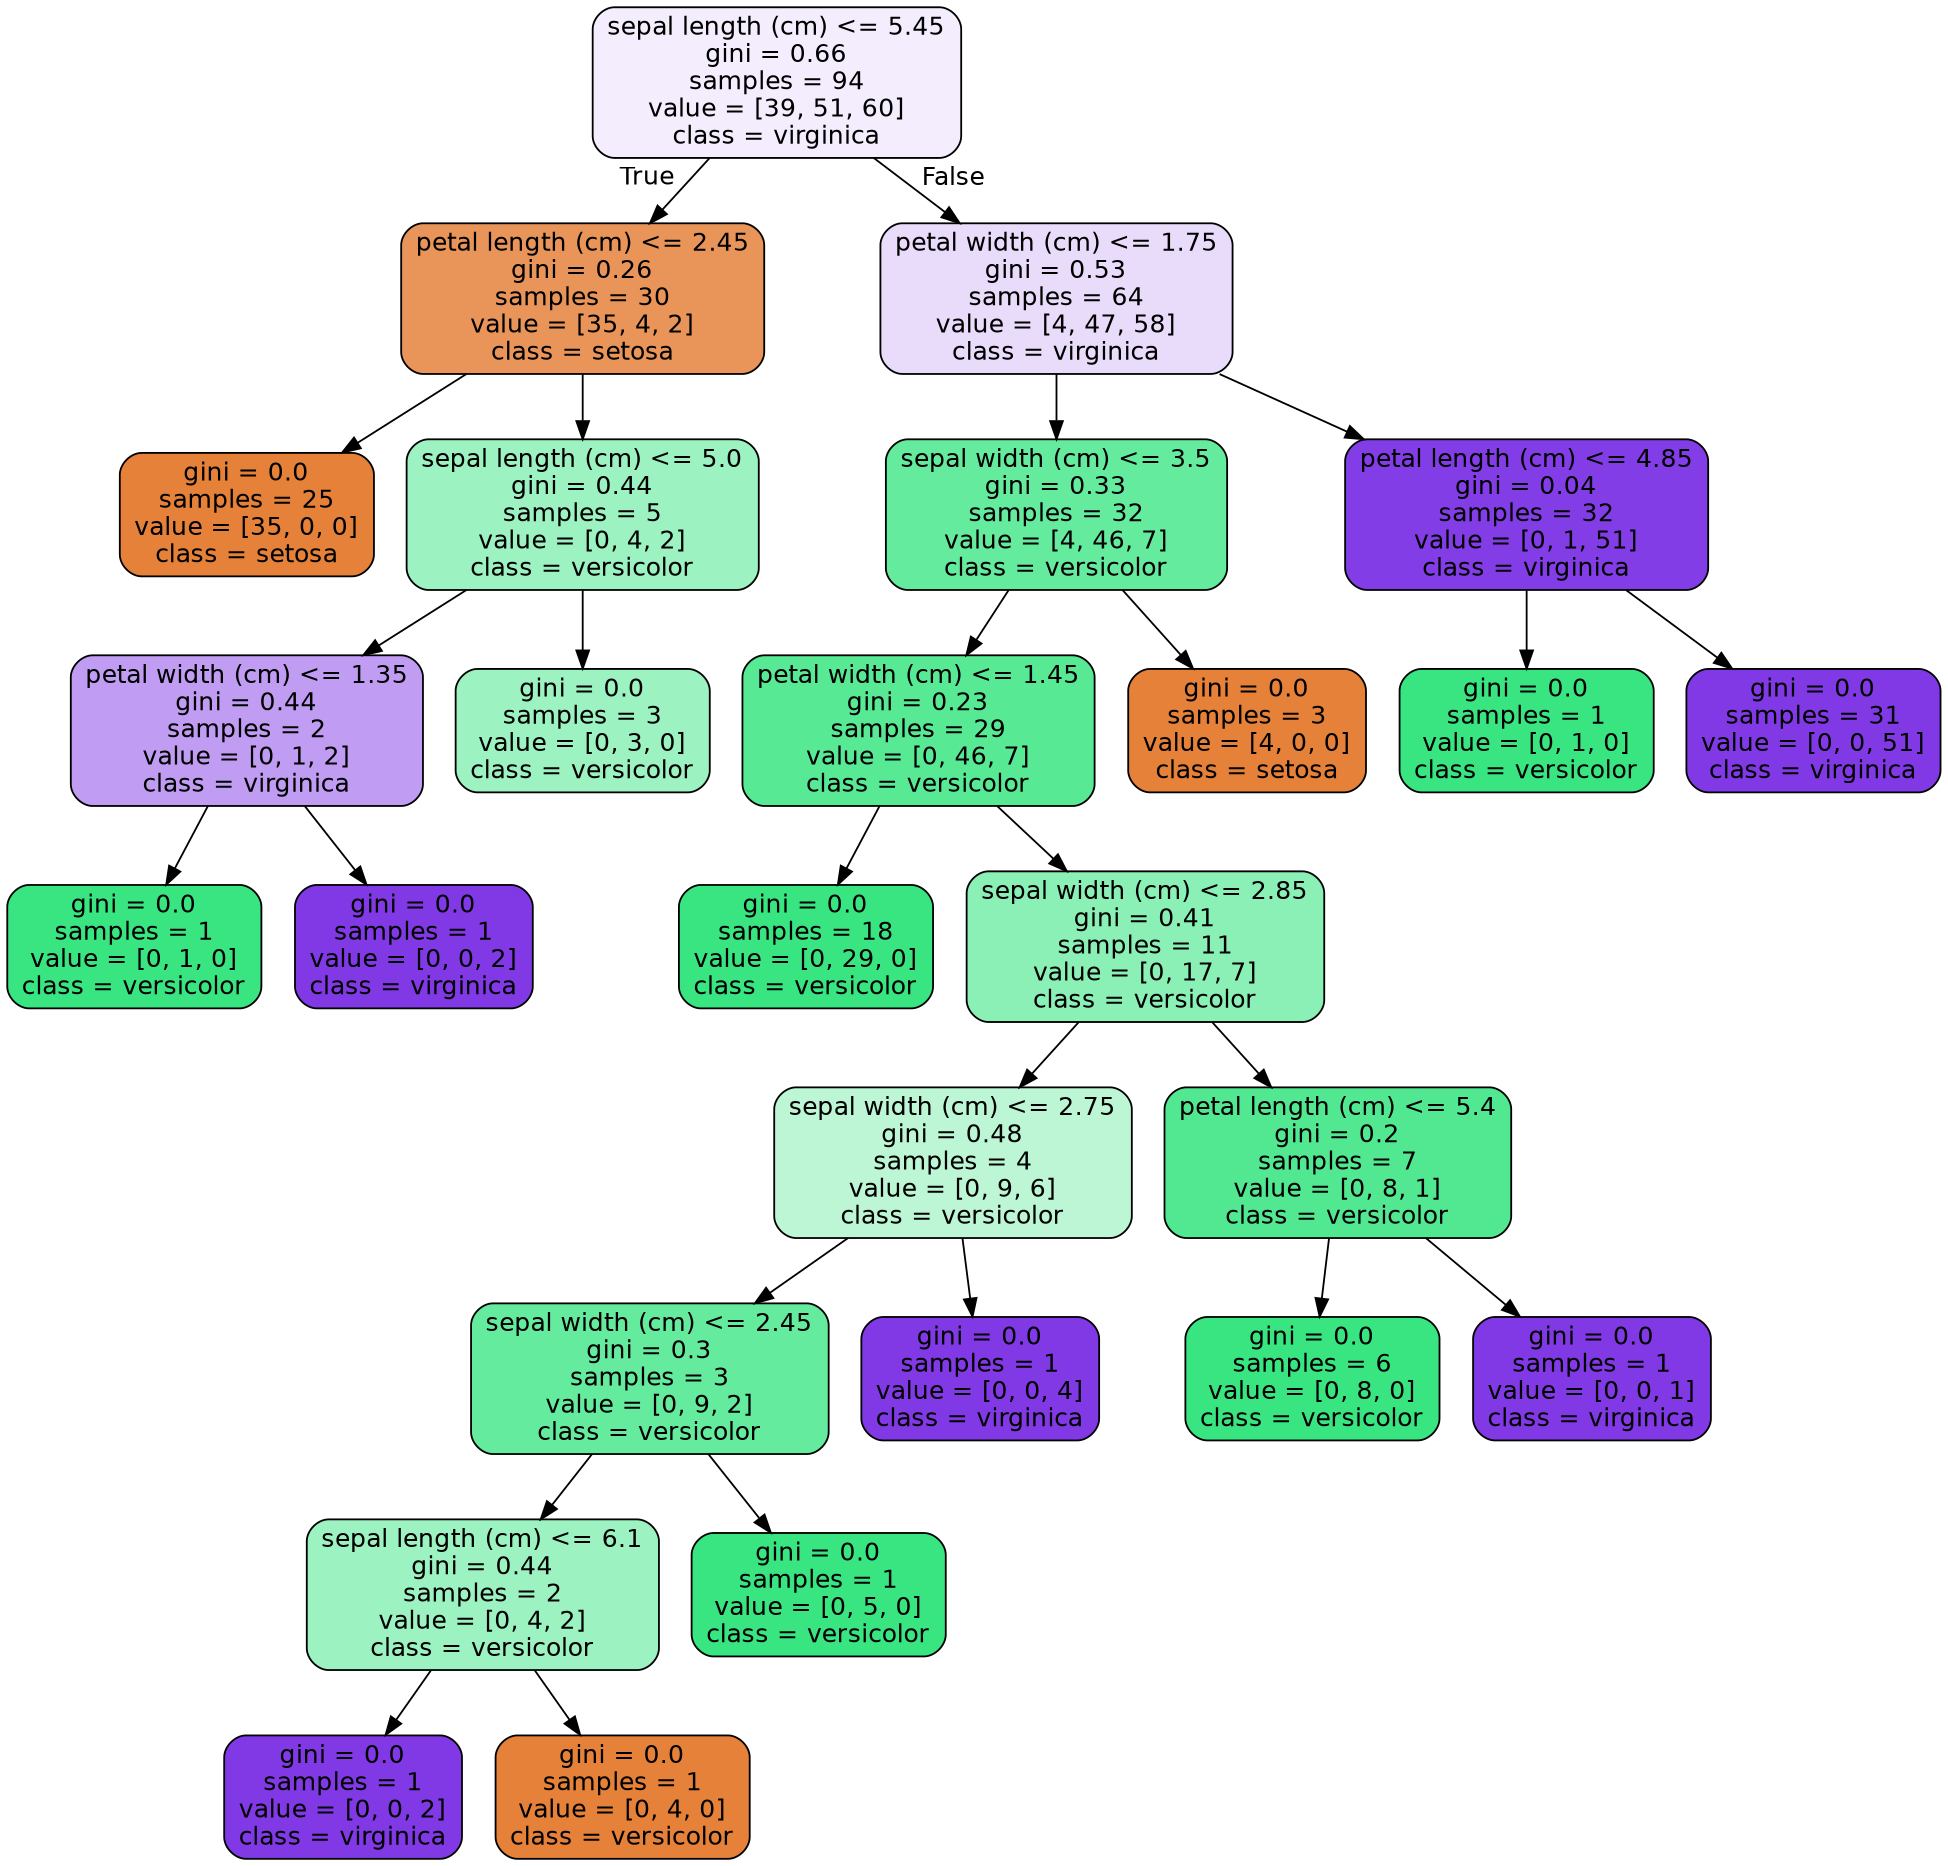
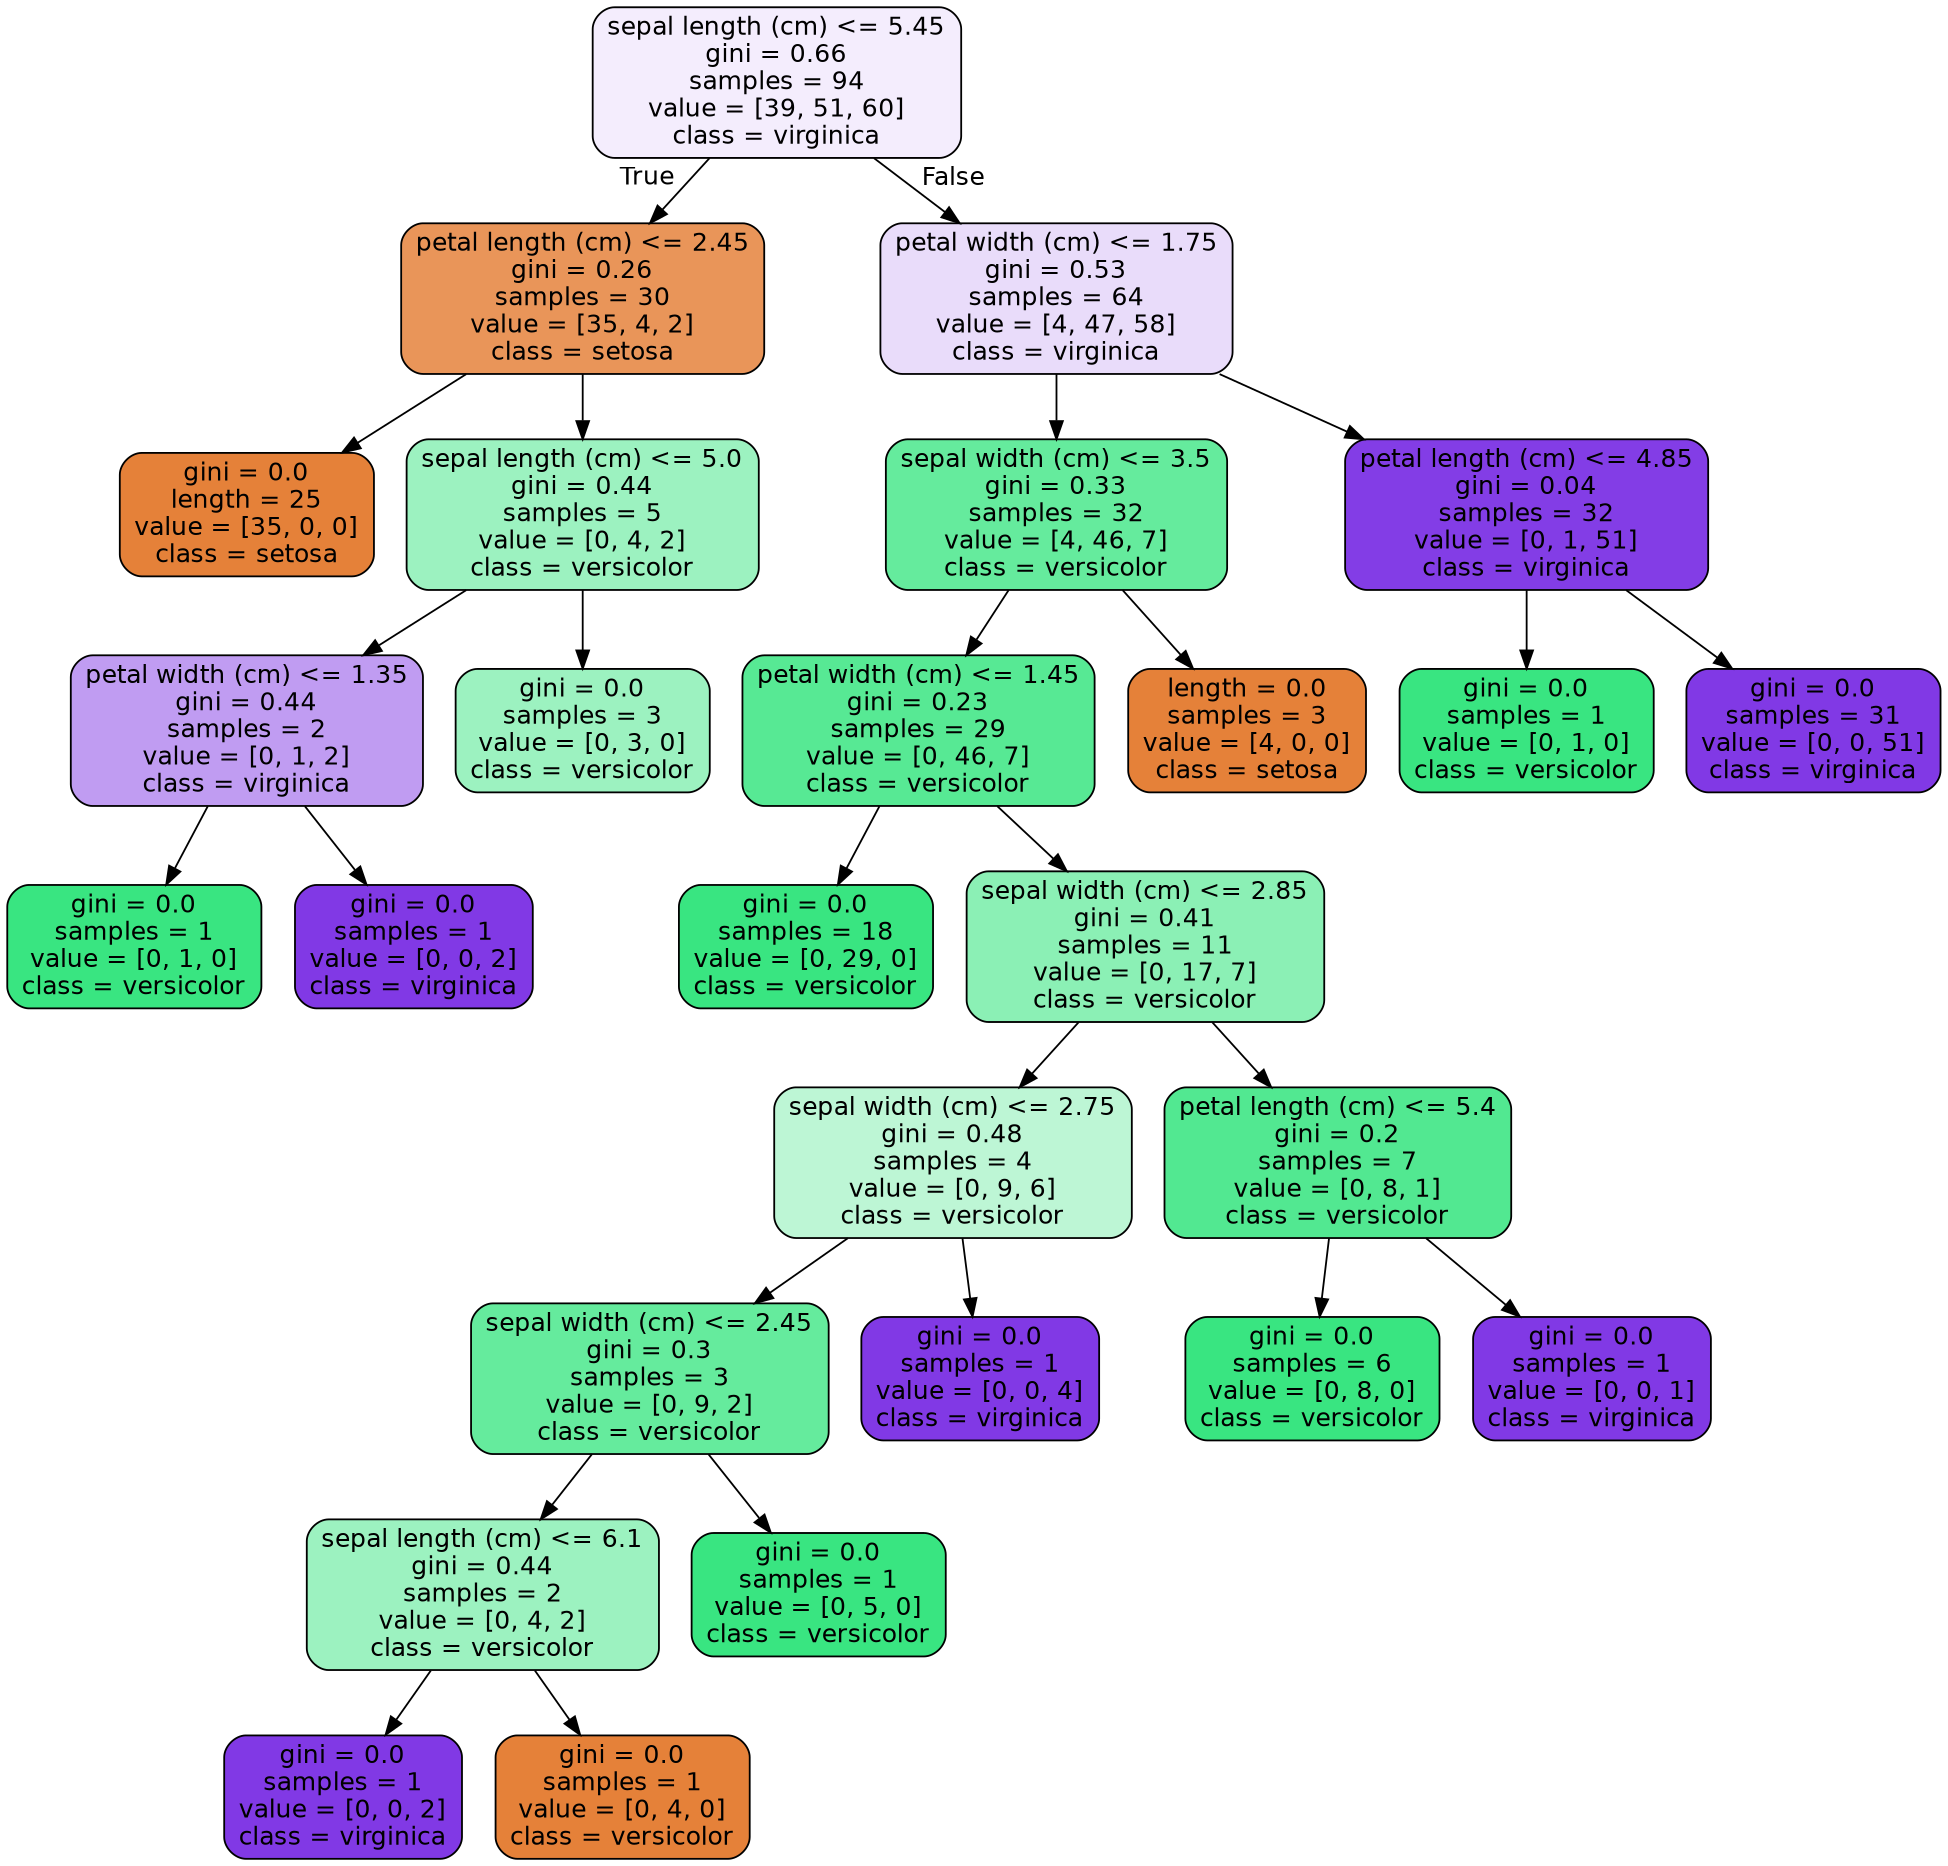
  digraph {
    node [color=black fillcolor="#39e581" fontname=helvetica shape=box style="filled, rounded"]
    edge [fontname=helvetica]
    n1 [fillcolor="#f4edfd" label="sepal length (cm) <= 5.45\ngini = 0.66\nsamples = 94\nvalue = [39, 51, 60]\nclass = virginica"]
    n2 [fillcolor="#e99559" label="petal length (cm) <= 2.45\ngini = 0.26\nsamples = 30\nvalue = [35, 4, 2]\nclass = setosa"]
    n3 [fillcolor="#e9dcfa" label="petal width (cm) <= 1.75\ngini = 0.53\nsamples = 64\nvalue = [4, 47, 58]\nclass = virginica"]
-   n4 [fillcolor="#e58139" label="gini = 0.0\nsamples = 25\nvalue = [35, 0, 0]\nclass = setosa"]
+   n4 [fillcolor="#e58139" label="gini = 0.0\nlength = 25\nvalue = [35, 0, 0]\nclass = setosa"]
    n5 [fillcolor="#9cf2c0" label="sepal length (cm) <= 5.0\ngini = 0.44\nsamples = 5\nvalue = [0, 4, 2]\nclass = versicolor"]
    n6 [fillcolor="#65eb9d" label="sepal width (cm) <= 3.5\ngini = 0.33\nsamples = 32\nvalue = [4, 46, 7]\nclass = versicolor"]
    n7 [fillcolor="#833de6" label="petal length (cm) <= 4.85\ngini = 0.04\nsamples = 32\nvalue = [0, 1, 51]\nclass = virginica"]
    n8 [fillcolor="#c09cf2" label="petal width (cm) <= 1.35\ngini = 0.44\nsamples = 2\nvalue = [0, 1, 2]\nclass = virginica"]
    n9 [fillcolor="#9cf2c0" label="gini = 0.0\nsamples = 3\nvalue = [0, 3, 0]\nclass = versicolor"]
    n10 [label="gini = 0.0\nsamples = 1\nvalue = [0, 1, 0]\nclass = versicolor"]
    n11 [fillcolor="#8139e5" label="gini = 0.0\nsamples = 1\nvalue = [0, 0, 2]\nclass = virginica"]
    n12 [fillcolor="#57e994" label="petal width (cm) <= 1.45\ngini = 0.23\nsamples = 29\nvalue = [0, 46, 7]\nclass = versicolor"]
-   n13 [fillcolor="#e58139" label="gini = 0.0\nsamples = 3\nvalue = [4, 0, 0]\nclass = setosa"]
+   n13 [fillcolor="#e58139" label="length = 0.0\nsamples = 3\nvalue = [4, 0, 0]\nclass = setosa"]
    n14 [label="gini = 0.0\nsamples = 1\nvalue = [0, 1, 0]\nclass = versicolor"]
    n15 [fillcolor="#8139e5" label="gini = 0.0\nsamples = 31\nvalue = [0, 0, 51]\nclass = virginica"]
    n16 [label="gini = 0.0\nsamples = 18\nvalue = [0, 29, 0]\nclass = versicolor"]
    n17 [fillcolor="#8bf0b5" label="sepal width (cm) <= 2.85\ngini = 0.41\nsamples = 11\nvalue = [0, 17, 7]\nclass = versicolor"]
    n18 [fillcolor="#bdf6d5" label="sepal width (cm) <= 2.75\ngini = 0.48\nsamples = 4\nvalue = [0, 9, 6]\nclass = versicolor"]
    n19 [fillcolor="#52e891" label="petal length (cm) <= 5.4\ngini = 0.2\nsamples = 7\nvalue = [0, 8, 1]\nclass = versicolor"]
    n20 [fillcolor="#65eb9d" label="sepal width (cm) <= 2.45\ngini = 0.3\nsamples = 3\nvalue = [0, 9, 2]\nclass = versicolor"]
    n21 [fillcolor="#8139e5" label="gini = 0.0\nsamples = 1\nvalue = [0, 0, 4]\nclass = virginica"]
    n22 [label="gini = 0.0\nsamples = 6\nvalue = [0, 8, 0]\nclass = versicolor"]
    n23 [fillcolor="#8139e5" label="gini = 0.0\nsamples = 1\nvalue = [0, 0, 1]\nclass = virginica"]
    n24 [fillcolor="#9cf2c0" label="sepal length (cm) <= 6.1\ngini = 0.44\nsamples = 2\nvalue = [0, 4, 2]\nclass = versicolor"]
    n25 [label="gini = 0.0\nsamples = 1\nvalue = [0, 5, 0]\nclass = versicolor"]
    n26 [fillcolor="#8139e5" label="gini = 0.0\nsamples = 1\nvalue = [0, 0, 2]\nclass = virginica"]
    n27 [fillcolor="#e58139" label="gini = 0.0\nsamples = 1\nvalue = [0, 4, 0]\nclass = versicolor"]
    n1 -> n2 [headlabel=True labelangle=45 labeldistance=2.5]
    n1 -> n3 [headlabel=False labelangle=-45 labeldistance=2.5]
    n2 -> n4
    n2 -> n5
    n3 -> n6
    n3 -> n7
    n5 -> n8
    n5 -> n9
    n6 -> n12
    n6 -> n13
    n7 -> n14
    n7 -> n15
    n8 -> n10
    n8 -> n11
    n12 -> n16
    n12 -> n17
    n17 -> n18
    n17 -> n19
    n18 -> n20
    n18 -> n21
    n19 -> n22
    n19 -> n23
    n20 -> n24
    n20 -> n25
    n24 -> n26
    n24 -> n27
  }
